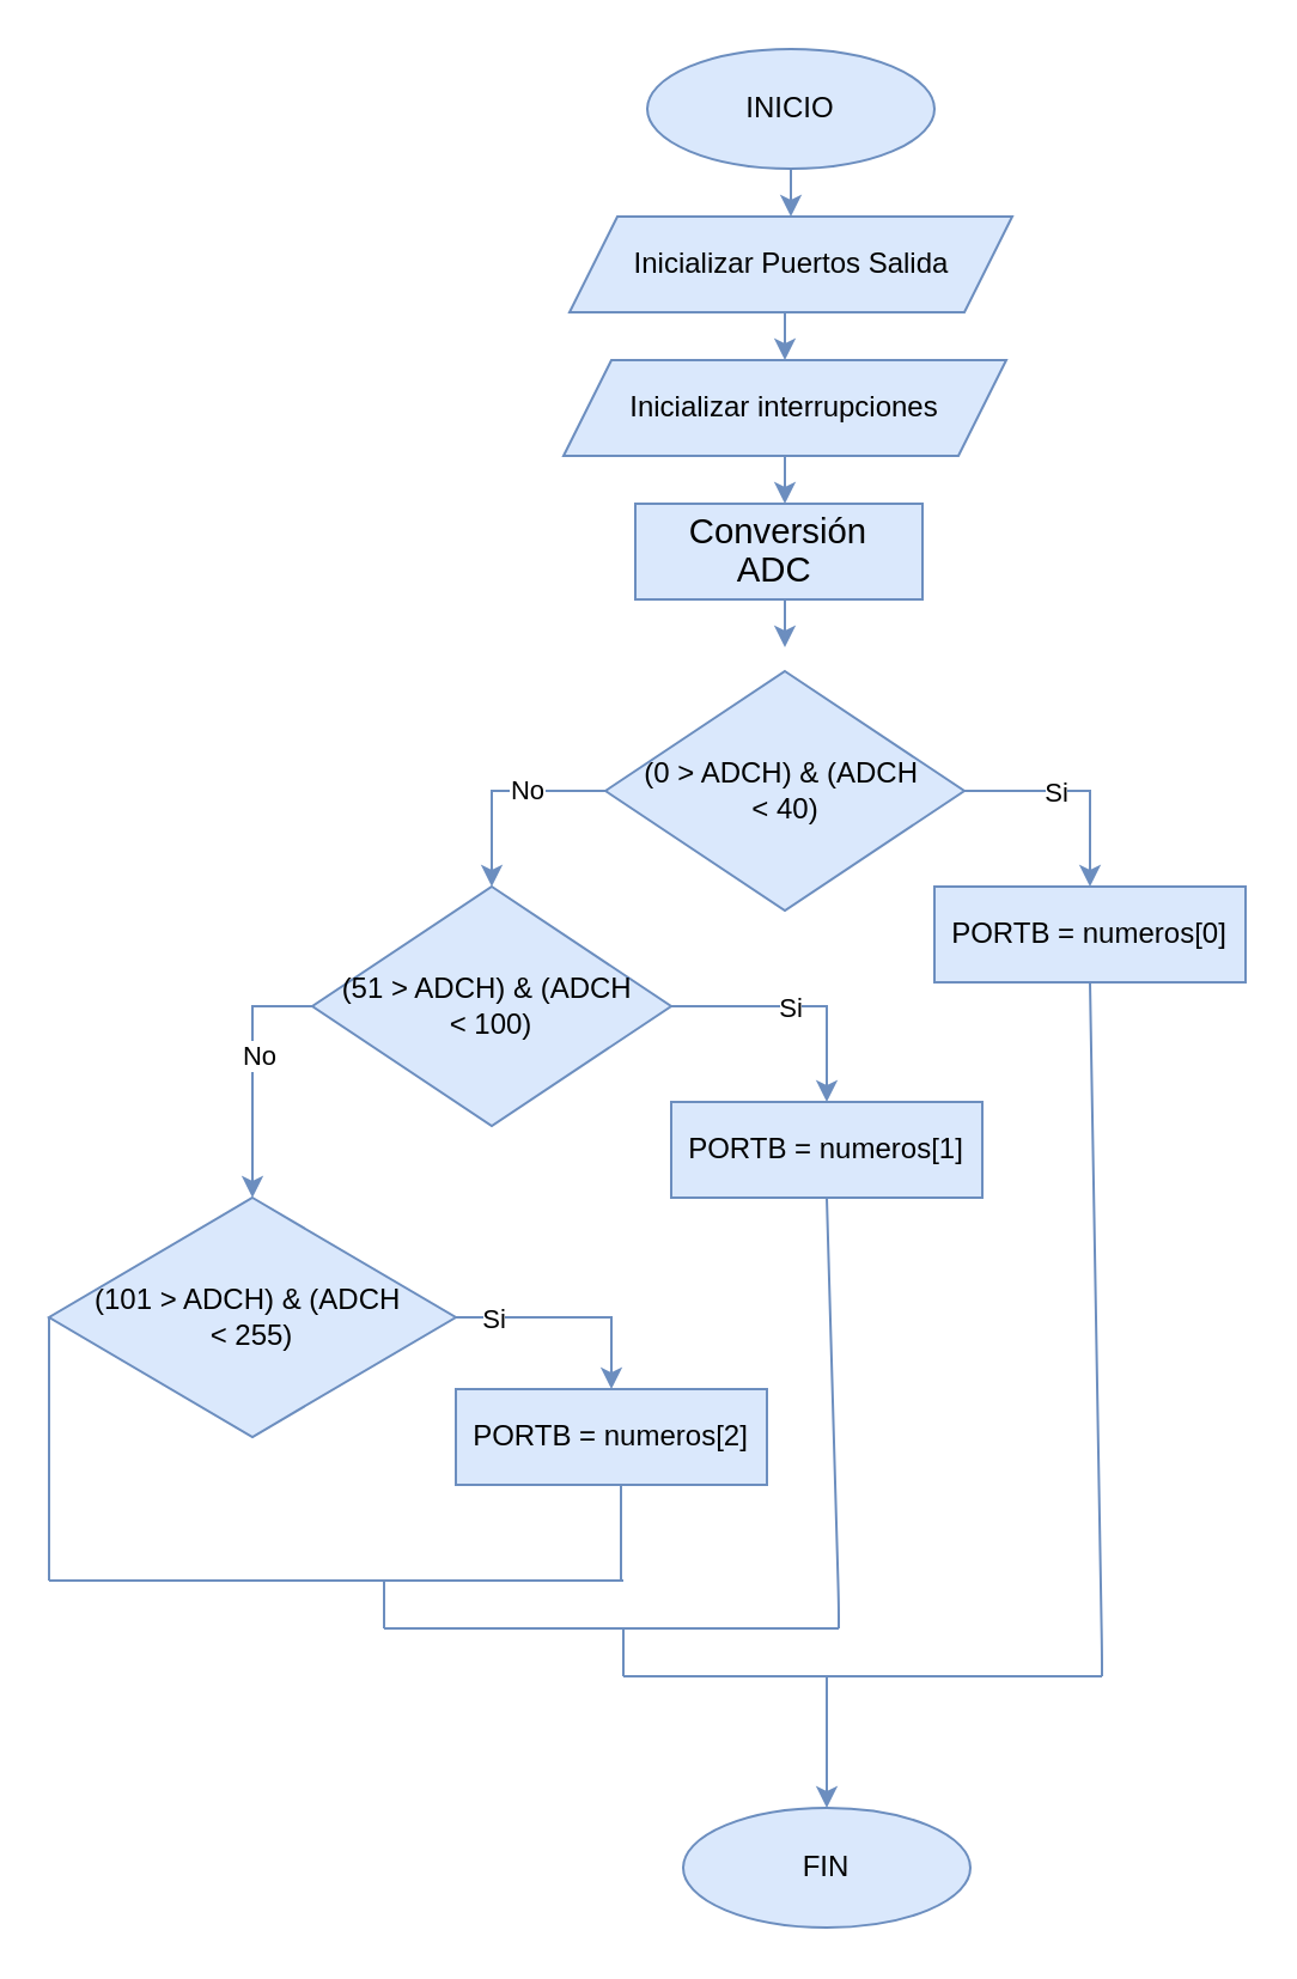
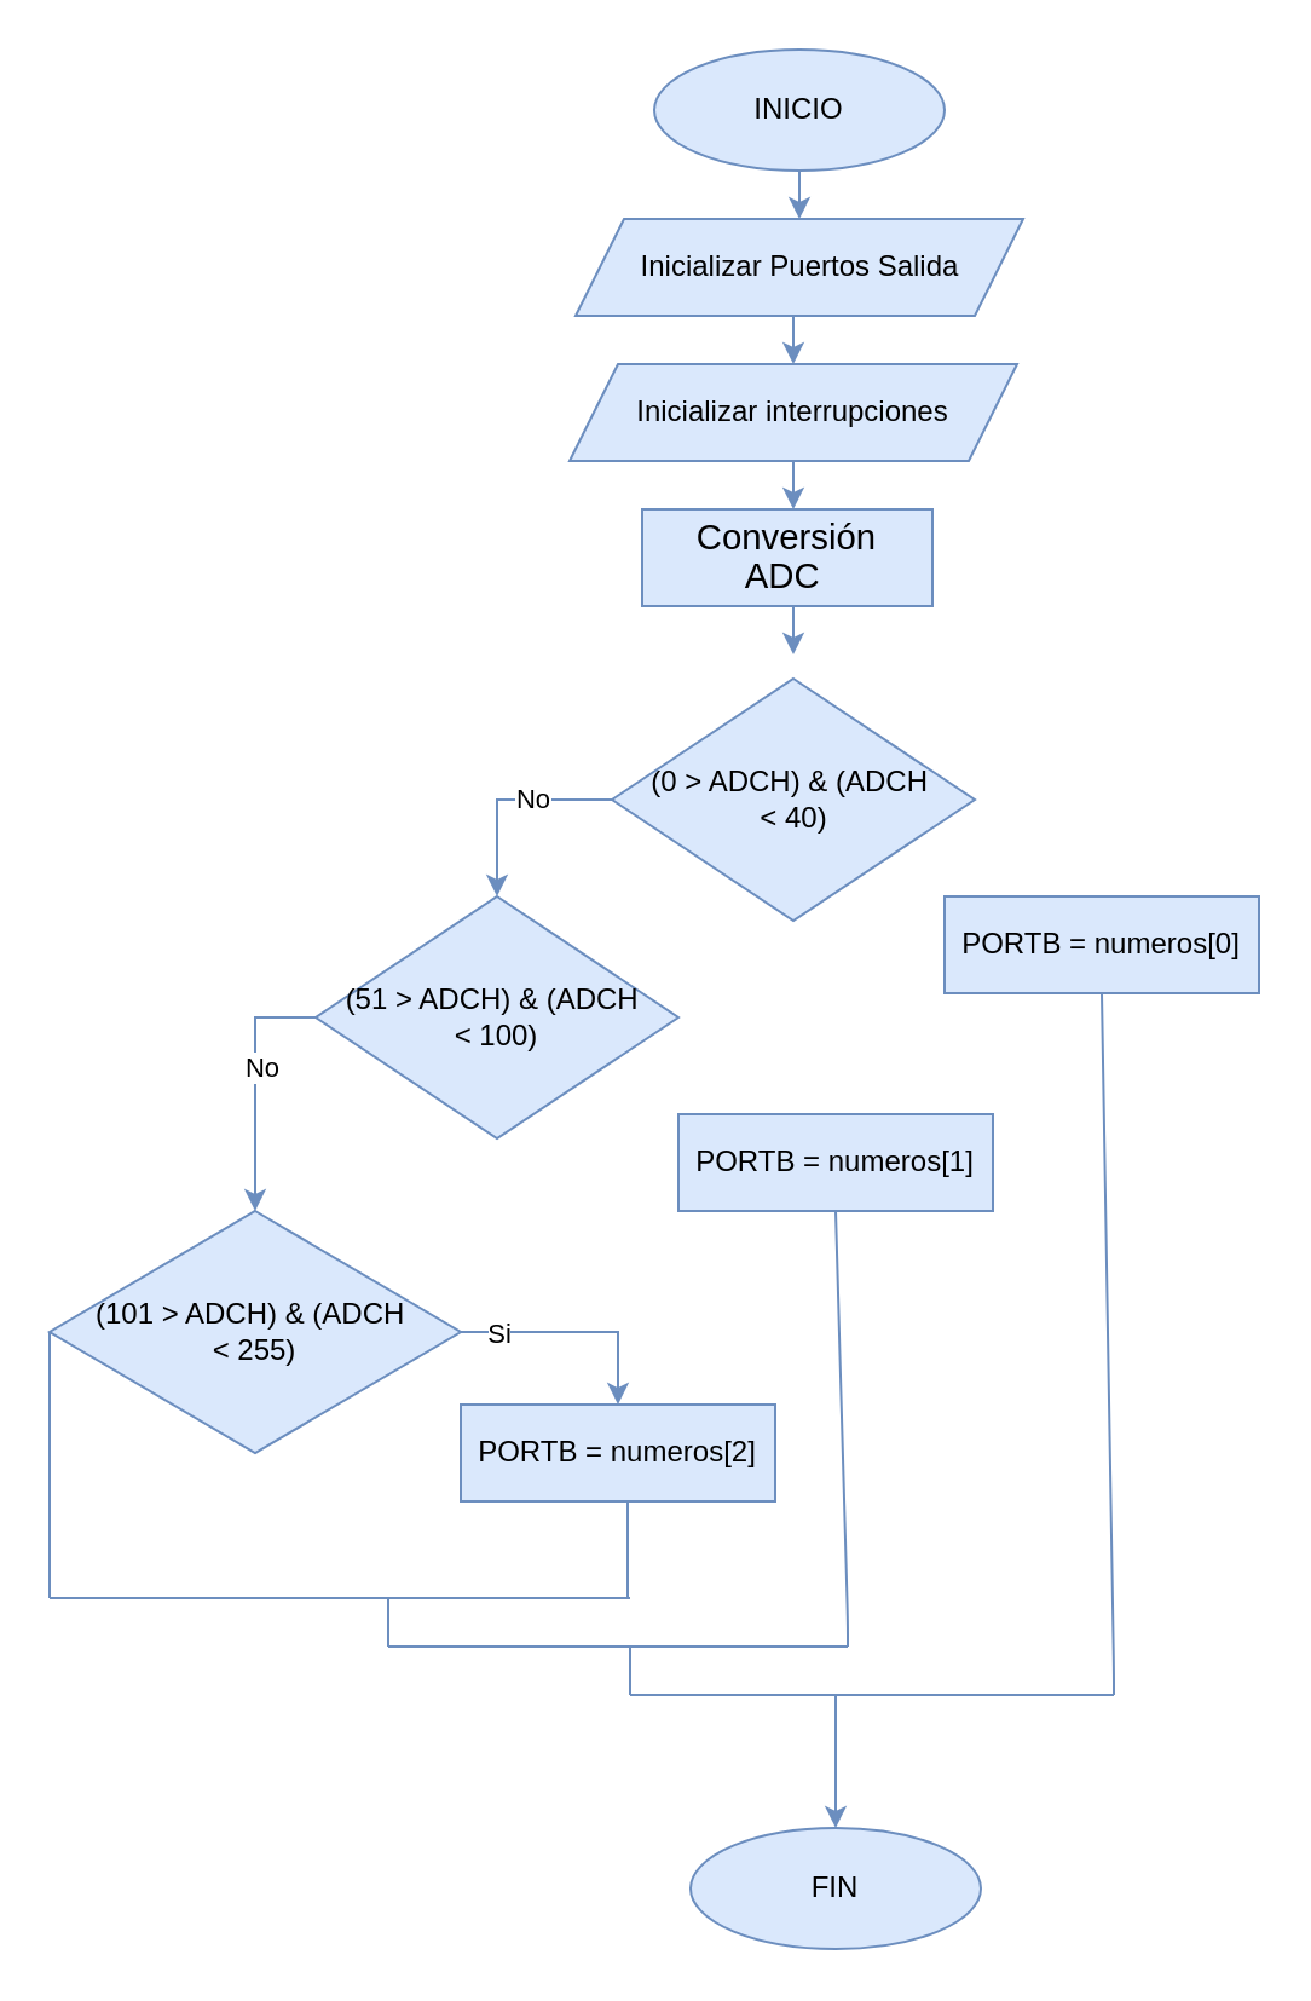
  <mxCell id="0" />
  <mxCell id="1" parent="0" />
  <mxCell id="2" style="edgeStyle=orthogonalEdgeStyle;rounded=0;orthogonalLoop=1;jettySize=auto;html=1;exitX=0.5;exitY=1;exitDx=0;exitDy=0;entryX=0.5;entryY=0;entryDx=0;entryDy=0;fillColor=#dae8fc;strokeColor=#6c8ebf;fontFamily=Helvetica;fontSize=12;" parent="1" source="3" target="6" edge="1"><mxGeometry relative="1" as="geometry" /></mxCell>
  <mxCell id="3" value="INICIO" style="ellipse;whiteSpace=wrap;html=1;fillColor=#dae8fc;strokeColor=#6c8ebf;fontFamily=Helvetica;fontSize=12;" parent="1" vertex="1"><mxGeometry x="270" y="20" width="120" height="50" as="geometry" /></mxCell>
  <mxCell id="4" value="FIN" style="ellipse;whiteSpace=wrap;html=1;fillColor=#dae8fc;strokeColor=#6c8ebf;fontFamily=Helvetica;fontSize=12;" parent="1" vertex="1"><mxGeometry x="285" y="755" width="120" height="50" as="geometry" /></mxCell>
  <mxCell id="5" style="edgeStyle=orthogonalEdgeStyle;rounded=0;orthogonalLoop=1;jettySize=auto;html=1;exitX=0.5;exitY=1;exitDx=0;exitDy=0;entryX=0.5;entryY=0;entryDx=0;entryDy=0;fillColor=#dae8fc;strokeColor=#6c8ebf;fontFamily=Helvetica;fontSize=12;" parent="1" source="6" target="8" edge="1"><mxGeometry relative="1" as="geometry" /></mxCell>
  <mxCell id="6" value="Inicializar Puertos Salida" style="shape=parallelogram;perimeter=parallelogramPerimeter;whiteSpace=wrap;html=1;fixedSize=1;fillColor=#dae8fc;strokeColor=#6c8ebf;fontFamily=Helvetica;fontSize=12;" parent="1" vertex="1"><mxGeometry x="237.5" y="90" width="185" height="40" as="geometry" /></mxCell>
  <mxCell id="7" style="edgeStyle=orthogonalEdgeStyle;rounded=0;orthogonalLoop=1;jettySize=auto;html=1;exitX=0.5;exitY=1;exitDx=0;exitDy=0;entryX=0.5;entryY=0;entryDx=0;entryDy=0;fillColor=#dae8fc;strokeColor=#6c8ebf;fontFamily=Helvetica;fontSize=12;" parent="1" source="8" edge="1"><mxGeometry relative="1" as="geometry"><mxPoint x="327.5" y="210" as="targetPoint" /></mxGeometry></mxCell>
  <mxCell id="8" value="Inicializar interrupciones" style="shape=parallelogram;perimeter=parallelogramPerimeter;whiteSpace=wrap;html=1;fixedSize=1;fillColor=#dae8fc;strokeColor=#6c8ebf;fontFamily=Helvetica;fontSize=12;" parent="1" vertex="1"><mxGeometry x="235" y="150" width="185" height="40" as="geometry" /></mxCell>
  <mxCell id="9" style="edgeStyle=orthogonalEdgeStyle;rounded=0;orthogonalLoop=1;jettySize=auto;html=1;exitX=0.5;exitY=1;exitDx=0;exitDy=0;entryX=0.5;entryY=0;entryDx=0;entryDy=0;fontFamily=Helvetica;fontSize=12;fillColor=#dae8fc;strokeColor=#6c8ebf;" parent="1" source="10" edge="1"><mxGeometry relative="1" as="geometry"><mxPoint x="327.5" y="270" as="targetPoint" /></mxGeometry></mxCell>
  <mxCell id="10" value="&lt;span style=&quot;font-size: 11.0pt ; line-height: 107% ; font-family: &amp;#34;calibri&amp;#34; , sans-serif&quot;&gt;Conversión&lt;br/&gt;ADC&lt;/span&gt;&amp;nbsp;" style="rounded=0;whiteSpace=wrap;html=1;fillColor=#dae8fc;strokeColor=#6c8ebf;fontFamily=Helvetica;fontSize=12;" parent="1" vertex="1"><mxGeometry x="265" y="210" width="120" height="40" as="geometry" /></mxCell>
- <mxCell id="11" style="edgeStyle=orthogonalEdgeStyle;rounded=0;orthogonalLoop=1;jettySize=auto;html=1;exitX=1;exitY=0.5;exitDx=0;exitDy=0;fillColor=#dae8fc;strokeColor=#6c8ebf;" edge="1" parent="1" source="15" target="16"><mxGeometry relative="1" as="geometry" /></mxCell>
- <mxCell id="12" value="Si" style="edgeLabel;html=1;align=center;verticalAlign=middle;resizable=0;points=[];" vertex="1" connectable="0" parent="11"><mxGeometry x="-0.176" relative="1" as="geometry"><mxPoint as="offset" /></mxGeometry></mxCell>
  <mxCell id="13" style="edgeStyle=orthogonalEdgeStyle;rounded=0;orthogonalLoop=1;jettySize=auto;html=1;exitX=0;exitY=0.5;exitDx=0;exitDy=0;fillColor=#dae8fc;strokeColor=#6c8ebf;" edge="1" parent="1" source="15" target="21"><mxGeometry relative="1" as="geometry" /></mxCell>
  <mxCell id="14" value="No" style="edgeLabel;html=1;align=center;verticalAlign=middle;resizable=0;points=[];" vertex="1" connectable="0" parent="13"><mxGeometry x="-0.691" y="1" relative="1" as="geometry"><mxPoint x="-18.79" y="-1.01" as="offset" /></mxGeometry></mxCell>
  <mxCell id="15" value="(0 &amp;gt; ADCH) &amp;amp; (ADCH&amp;nbsp;&lt;br&gt;&amp;lt; 40)" style="rhombus;whiteSpace=wrap;html=1;fillColor=#dae8fc;strokeColor=#6c8ebf;" vertex="1" parent="1"><mxGeometry x="252.5" y="280" width="150" height="100" as="geometry" /></mxCell>
  <mxCell id="16" value="PORTB = numeros[0]" style="rounded=0;whiteSpace=wrap;html=1;fillColor=#dae8fc;strokeColor=#6c8ebf;fontFamily=Helvetica;fontSize=12;" vertex="1" parent="1"><mxGeometry x="390" y="370" width="130" height="40" as="geometry" /></mxCell>
- <mxCell id="17" style="edgeStyle=orthogonalEdgeStyle;rounded=0;orthogonalLoop=1;jettySize=auto;html=1;exitX=1;exitY=0.5;exitDx=0;exitDy=0;entryX=0.5;entryY=0;entryDx=0;entryDy=0;fillColor=#dae8fc;strokeColor=#6c8ebf;" edge="1" parent="1" source="21" target="25"><mxGeometry relative="1" as="geometry" /></mxCell>
- <mxCell id="18" value="Si" style="edgeLabel;html=1;align=center;verticalAlign=middle;resizable=0;points=[];" vertex="1" connectable="0" parent="17"><mxGeometry x="-0.068" relative="1" as="geometry"><mxPoint as="offset" /></mxGeometry></mxCell>
  <mxCell id="19" style="edgeStyle=orthogonalEdgeStyle;rounded=0;orthogonalLoop=1;jettySize=auto;html=1;exitX=0;exitY=0.5;exitDx=0;exitDy=0;entryX=0.5;entryY=0;entryDx=0;entryDy=0;fillColor=#dae8fc;strokeColor=#6c8ebf;" edge="1" parent="1" source="21" target="24"><mxGeometry relative="1" as="geometry" /></mxCell>
  <mxCell id="20" value="No" style="edgeLabel;html=1;align=center;verticalAlign=middle;resizable=0;points=[];" vertex="1" connectable="0" parent="19"><mxGeometry x="-0.139" y="2" relative="1" as="geometry"><mxPoint as="offset" /></mxGeometry></mxCell>
  <mxCell id="21" value="(51 &amp;gt; ADCH) &amp;amp; (ADCH&amp;nbsp;&lt;br&gt;&amp;lt; 100)" style="rhombus;whiteSpace=wrap;html=1;fillColor=#dae8fc;strokeColor=#6c8ebf;" vertex="1" parent="1"><mxGeometry x="130" y="370" width="150" height="100" as="geometry" /></mxCell>
  <mxCell id="22" style="edgeStyle=orthogonalEdgeStyle;rounded=0;orthogonalLoop=1;jettySize=auto;html=1;exitX=1;exitY=0.5;exitDx=0;exitDy=0;fillColor=#dae8fc;strokeColor=#6c8ebf;" edge="1" parent="1" source="24" target="26"><mxGeometry relative="1" as="geometry" /></mxCell>
  <mxCell id="23" value="Si" style="edgeLabel;html=1;align=center;verticalAlign=middle;resizable=0;points=[];" vertex="1" connectable="0" parent="22"><mxGeometry x="0.088" y="-4" relative="1" as="geometry"><mxPoint x="-36.63" y="-4" as="offset" /></mxGeometry></mxCell>
  <mxCell id="24" value="(101 &amp;gt; ADCH) &amp;amp; (ADCH&amp;nbsp;&lt;br&gt;&amp;lt; 255)" style="rhombus;whiteSpace=wrap;html=1;fillColor=#dae8fc;strokeColor=#6c8ebf;" vertex="1" parent="1"><mxGeometry x="20" y="500" width="170" height="100" as="geometry" /></mxCell>
  <mxCell id="25" value="PORTB = numeros[1]" style="rounded=0;whiteSpace=wrap;html=1;fillColor=#dae8fc;strokeColor=#6c8ebf;fontFamily=Helvetica;fontSize=12;" vertex="1" parent="1"><mxGeometry x="280" y="460" width="130" height="40" as="geometry" /></mxCell>
  <mxCell id="26" value="PORTB = numeros[2]" style="rounded=0;whiteSpace=wrap;html=1;fillColor=#dae8fc;strokeColor=#6c8ebf;fontFamily=Helvetica;fontSize=12;" vertex="1" parent="1"><mxGeometry x="190" y="580" width="130" height="40" as="geometry" /></mxCell>
  <mxCell id="27" value="" style="endArrow=none;html=1;entryX=0;entryY=0.5;entryDx=0;entryDy=0;fillColor=#dae8fc;strokeColor=#6c8ebf;" edge="1" parent="1" target="24"><mxGeometry width="50" height="50" relative="1" as="geometry"><mxPoint x="20" y="660" as="sourcePoint" /><mxPoint x="20" y="580" as="targetPoint" /></mxGeometry></mxCell>
  <mxCell id="28" value="" style="endArrow=none;html=1;fillColor=#dae8fc;strokeColor=#6c8ebf;" edge="1" parent="1"><mxGeometry width="50" height="50" relative="1" as="geometry"><mxPoint x="20" y="660" as="sourcePoint" /><mxPoint x="260" y="660" as="targetPoint" /></mxGeometry></mxCell>
  <mxCell id="29" value="" style="endArrow=none;html=1;entryX=0.5;entryY=1;entryDx=0;entryDy=0;fillColor=#dae8fc;strokeColor=#6c8ebf;" edge="1" parent="1"><mxGeometry width="50" height="50" relative="1" as="geometry"><mxPoint x="259" y="660" as="sourcePoint" /><mxPoint x="259" y="620" as="targetPoint" /><Array as="points"><mxPoint x="259" y="630" /></Array></mxGeometry></mxCell>
  <mxCell id="30" value="" style="endArrow=none;html=1;entryX=0.5;entryY=1;entryDx=0;entryDy=0;fillColor=#dae8fc;strokeColor=#6c8ebf;" edge="1" parent="1"><mxGeometry width="50" height="50" relative="1" as="geometry"><mxPoint x="350" y="680" as="sourcePoint" /><mxPoint x="345" y="500" as="targetPoint" /><Array as="points"><mxPoint x="350" y="670" /></Array></mxGeometry></mxCell>
  <mxCell id="31" value="" style="endArrow=none;html=1;fillColor=#dae8fc;strokeColor=#6c8ebf;" edge="1" parent="1"><mxGeometry width="50" height="50" relative="1" as="geometry"><mxPoint x="160" y="680" as="sourcePoint" /><mxPoint x="350" y="680" as="targetPoint" /></mxGeometry></mxCell>
  <mxCell id="32" value="" style="endArrow=none;html=1;fillColor=#dae8fc;strokeColor=#6c8ebf;" edge="1" parent="1"><mxGeometry width="50" height="50" relative="1" as="geometry"><mxPoint x="160" y="680" as="sourcePoint" /><mxPoint x="160" y="660" as="targetPoint" /></mxGeometry></mxCell>
  <mxCell id="33" value="" style="endArrow=none;html=1;fillColor=#dae8fc;strokeColor=#6c8ebf;" edge="1" parent="1"><mxGeometry width="50" height="50" relative="1" as="geometry"><mxPoint x="260" y="700" as="sourcePoint" /><mxPoint x="460" y="700" as="targetPoint" /></mxGeometry></mxCell>
  <mxCell id="34" value="" style="endArrow=none;html=1;fillColor=#dae8fc;strokeColor=#6c8ebf;" edge="1" parent="1"><mxGeometry width="50" height="50" relative="1" as="geometry"><mxPoint x="260" y="700" as="sourcePoint" /><mxPoint x="260" y="680" as="targetPoint" /></mxGeometry></mxCell>
  <mxCell id="35" value="" style="endArrow=none;html=1;entryX=0.5;entryY=1;entryDx=0;entryDy=0;fillColor=#dae8fc;strokeColor=#6c8ebf;" edge="1" parent="1" target="16"><mxGeometry width="50" height="50" relative="1" as="geometry"><mxPoint x="460" y="700" as="sourcePoint" /><mxPoint x="435" y="590" as="targetPoint" /><Array as="points"><mxPoint x="460" y="690" /></Array></mxGeometry></mxCell>
  <mxCell id="36" value="" style="endArrow=classic;html=1;entryX=0.5;entryY=0;entryDx=0;entryDy=0;fillColor=#dae8fc;strokeColor=#6c8ebf;" edge="1" parent="1" target="4"><mxGeometry width="50" height="50" relative="1" as="geometry"><mxPoint x="345" y="700" as="sourcePoint" /><mxPoint x="340" y="640" as="targetPoint" /></mxGeometry></mxCell>
